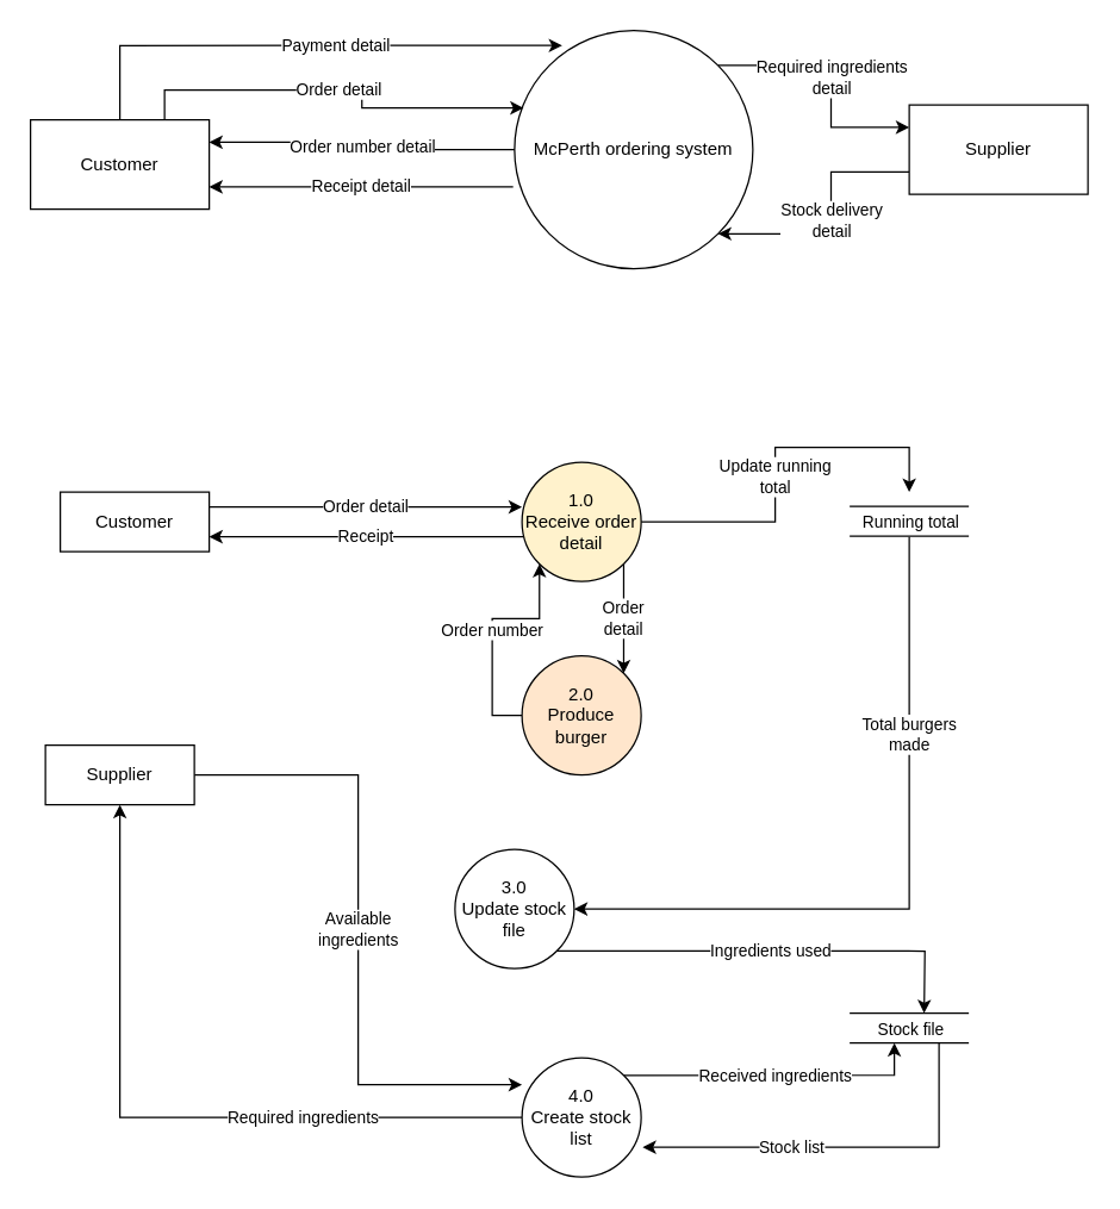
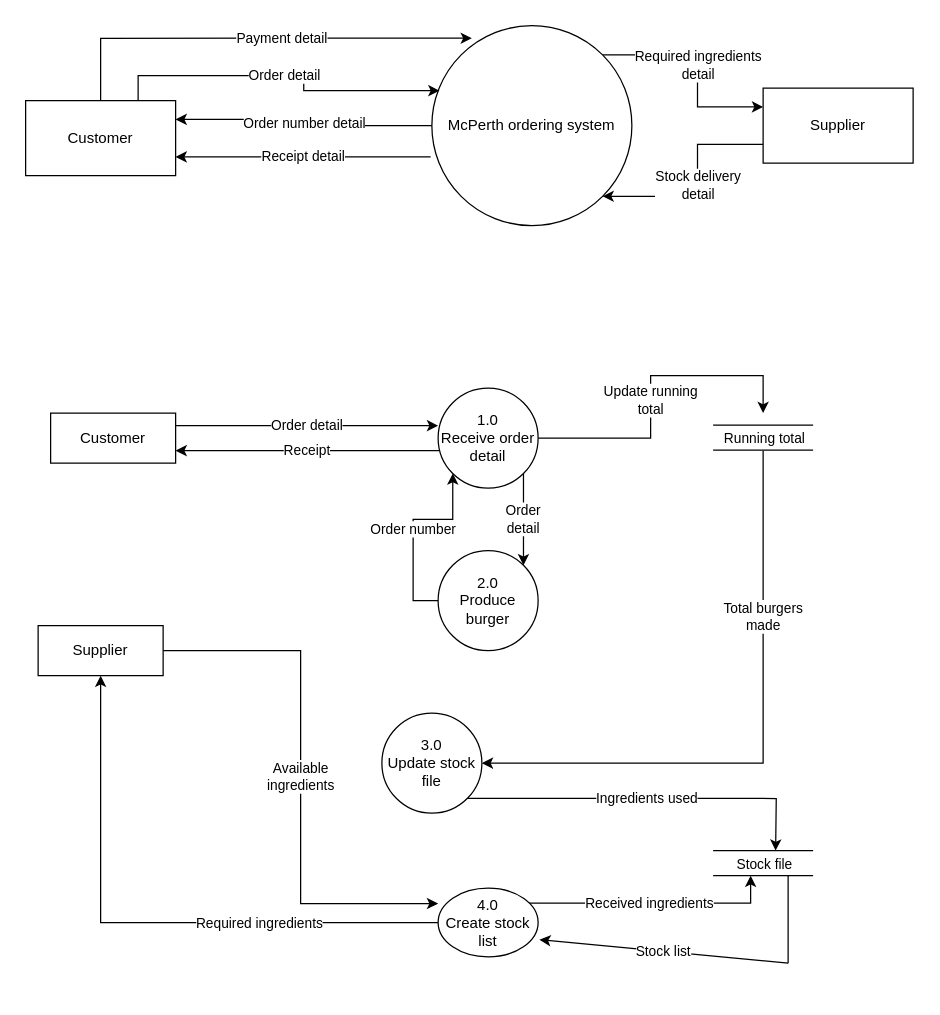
  <mxCell id="0" />
  <mxCell id="1" parent="0" />
  <mxCell id="2" value="Required ingredients &lt;br&gt;detail" style="edgeStyle=orthogonalEdgeStyle;rounded=0;orthogonalLoop=1;jettySize=auto;html=1;exitX=1;exitY=0;exitDx=0;exitDy=0;entryX=0;entryY=0.25;entryDx=0;entryDy=0;" edge="1" parent="1" source="3" target="10"><mxGeometry relative="1" as="geometry" /></mxCell>
  <mxCell id="3" value="McPerth ordering system" style="ellipse;whiteSpace=wrap;html=1;" vertex="1" parent="1"><mxGeometry x="345" y="20" width="160" height="160" as="geometry" /></mxCell>
  <mxCell id="4" value="Order detail" style="edgeStyle=orthogonalEdgeStyle;rounded=0;orthogonalLoop=1;jettySize=auto;html=1;exitX=0.75;exitY=0;exitDx=0;exitDy=0;entryX=0.038;entryY=0.325;entryDx=0;entryDy=0;entryPerimeter=0;" edge="1" parent="1" source="8" target="3"><mxGeometry relative="1" as="geometry" /></mxCell>
  <mxCell id="5" value="Payment detail" style="edgeStyle=orthogonalEdgeStyle;rounded=0;orthogonalLoop=1;jettySize=auto;html=1;exitX=0.5;exitY=0;exitDx=0;exitDy=0;entryX=0.2;entryY=0.063;entryDx=0;entryDy=0;entryPerimeter=0;" edge="1" parent="1" source="8" target="3"><mxGeometry x="0.126" relative="1" as="geometry"><mxPoint as="offset" /></mxGeometry></mxCell>
  <mxCell id="6" value="Order number&amp;nbsp;detail" style="edgeStyle=orthogonalEdgeStyle;rounded=0;orthogonalLoop=1;jettySize=auto;html=1;exitX=0;exitY=0.5;exitDx=0;exitDy=0;entryX=1;entryY=0.25;entryDx=0;entryDy=0;" edge="1" parent="1" source="3" target="8"><mxGeometry relative="1" as="geometry" /></mxCell>
  <mxCell id="7" value="Receipt detail" style="edgeStyle=orthogonalEdgeStyle;rounded=0;orthogonalLoop=1;jettySize=auto;html=1;exitX=-0.006;exitY=0.656;exitDx=0;exitDy=0;entryX=1;entryY=0.75;entryDx=0;entryDy=0;exitPerimeter=0;" edge="1" parent="1" source="3" target="8"><mxGeometry relative="1" as="geometry" /></mxCell>
  <mxCell id="8" value="Customer" style="rounded=0;whiteSpace=wrap;html=1;" vertex="1" parent="1"><mxGeometry x="20" y="80" width="120" height="60" as="geometry" /></mxCell>
  <mxCell id="9" value="Stock delivery &lt;br&gt;detail" style="edgeStyle=orthogonalEdgeStyle;rounded=0;orthogonalLoop=1;jettySize=auto;html=1;exitX=0;exitY=0.75;exitDx=0;exitDy=0;entryX=1;entryY=1;entryDx=0;entryDy=0;" edge="1" parent="1" source="10" target="3"><mxGeometry relative="1" as="geometry" /></mxCell>
  <mxCell id="10" value="Supplier" style="rounded=0;whiteSpace=wrap;html=1;" vertex="1" parent="1"><mxGeometry x="610" y="70" width="120" height="60" as="geometry" /></mxCell>
  <mxCell id="11" value="Update running &lt;br&gt;total" style="edgeStyle=orthogonalEdgeStyle;rounded=0;orthogonalLoop=1;jettySize=auto;html=1;exitX=1;exitY=0.5;exitDx=0;exitDy=0;" edge="1" parent="1" source="13"><mxGeometry x="-0.077" relative="1" as="geometry"><mxPoint x="610" y="330" as="targetPoint" /><Array as="points"><mxPoint x="520" y="350" /><mxPoint x="520" y="300" /><mxPoint x="610" y="300" /></Array><mxPoint as="offset" /></mxGeometry></mxCell>
  <mxCell id="12" value="Order &lt;br&gt;detail" style="edgeStyle=orthogonalEdgeStyle;rounded=0;orthogonalLoop=1;jettySize=auto;html=1;exitX=1;exitY=1;exitDx=0;exitDy=0;entryX=1;entryY=0;entryDx=0;entryDy=0;" edge="1" parent="1" source="13" target="23"><mxGeometry relative="1" as="geometry" /></mxCell>
- <mxCell id="13" value="1.0&lt;br&gt;Receive order detail" style="ellipse;whiteSpace=wrap;html=1;fillColor=#fff2cc;" vertex="1" parent="1"><mxGeometry x="350" y="310" width="80" height="80" as="geometry" /></mxCell>
+ <mxCell id="13" value="1.0&lt;br&gt;Receive order detail" style="ellipse;whiteSpace=wrap;html=1;" vertex="1" parent="1"><mxGeometry x="350" y="310" width="80" height="80" as="geometry" /></mxCell>
  <mxCell id="14" value="Order detail" style="edgeStyle=orthogonalEdgeStyle;rounded=0;orthogonalLoop=1;jettySize=auto;html=1;exitX=1;exitY=0.25;exitDx=0;exitDy=0;entryX=0;entryY=0.375;entryDx=0;entryDy=0;entryPerimeter=0;" edge="1" parent="1" source="16" target="13"><mxGeometry relative="1" as="geometry" /></mxCell>
  <mxCell id="15" value="Receipt" style="edgeStyle=orthogonalEdgeStyle;rounded=0;orthogonalLoop=1;jettySize=auto;html=1;exitX=0.013;exitY=0.625;exitDx=0;exitDy=0;entryX=1;entryY=0.75;entryDx=0;entryDy=0;exitPerimeter=0;" edge="1" parent="1" source="13" target="16"><mxGeometry relative="1" as="geometry" /></mxCell>
  <mxCell id="16" value="Customer" style="rounded=0;whiteSpace=wrap;html=1;" vertex="1" parent="1"><mxGeometry x="40" y="330" width="100" height="40" as="geometry" /></mxCell>
  <mxCell id="17" value="Available &lt;br&gt;ingredients" style="edgeStyle=orthogonalEdgeStyle;rounded=0;orthogonalLoop=1;jettySize=auto;html=1;exitX=1;exitY=0.5;exitDx=0;exitDy=0;entryX=0;entryY=0.225;entryDx=0;entryDy=0;entryPerimeter=0;" edge="1" parent="1" source="18" target="29"><mxGeometry relative="1" as="geometry" /></mxCell>
  <mxCell id="18" value="Supplier" style="rounded=0;whiteSpace=wrap;html=1;" vertex="1" parent="1"><mxGeometry x="30" y="500" width="100" height="40" as="geometry" /></mxCell>
  <mxCell id="19" value="" style="endArrow=none;html=1;" edge="1" parent="1"><mxGeometry width="50" height="50" relative="1" as="geometry"><mxPoint x="570" y="339.5" as="sourcePoint" /><mxPoint x="650" y="339.5" as="targetPoint" /></mxGeometry></mxCell>
  <mxCell id="20" value="Running total" style="edgeLabel;html=1;align=center;verticalAlign=middle;resizable=0;points=[];" vertex="1" connectable="0" parent="19"><mxGeometry x="-0.5" y="-10" relative="1" as="geometry"><mxPoint x="20" as="offset" /></mxGeometry></mxCell>
  <mxCell id="21" value="" style="endArrow=none;html=1;" edge="1" parent="1"><mxGeometry width="50" height="50" relative="1" as="geometry"><mxPoint x="570" y="359.5" as="sourcePoint" /><mxPoint x="650" y="359.5" as="targetPoint" /></mxGeometry></mxCell>
  <mxCell id="22" value="Order number" style="edgeStyle=orthogonalEdgeStyle;rounded=0;orthogonalLoop=1;jettySize=auto;html=1;exitX=0;exitY=0.5;exitDx=0;exitDy=0;entryX=0;entryY=1;entryDx=0;entryDy=0;" edge="1" parent="1" source="23" target="13"><mxGeometry relative="1" as="geometry" /></mxCell>
- <mxCell id="23" value="2.0&lt;br&gt;Produce burger" style="ellipse;whiteSpace=wrap;html=1;fillColor=#ffe6cc;" vertex="1" parent="1"><mxGeometry x="350" y="440" width="80" height="80" as="geometry" /></mxCell>
+ <mxCell id="23" value="2.0&lt;br&gt;Produce burger" style="ellipse;whiteSpace=wrap;html=1;" vertex="1" parent="1"><mxGeometry x="350" y="440" width="80" height="80" as="geometry" /></mxCell>
  <mxCell id="24" value="Total burgers &lt;br&gt;made" style="edgeStyle=orthogonalEdgeStyle;rounded=0;orthogonalLoop=1;jettySize=auto;html=1;exitX=1;exitY=0.5;exitDx=0;exitDy=0;entryX=1;entryY=0.5;entryDx=0;entryDy=0;" edge="1" parent="1" target="26"><mxGeometry x="-0.442" relative="1" as="geometry"><mxPoint x="610" y="360" as="sourcePoint" /><Array as="points"><mxPoint x="610" y="610" /></Array><mxPoint as="offset" /></mxGeometry></mxCell>
  <mxCell id="25" value="Ingredients used" style="edgeStyle=orthogonalEdgeStyle;rounded=0;orthogonalLoop=1;jettySize=auto;html=1;exitX=1;exitY=1;exitDx=0;exitDy=0;" edge="1" parent="1" source="26"><mxGeometry relative="1" as="geometry"><mxPoint x="620" y="680" as="targetPoint" /></mxGeometry></mxCell>
  <mxCell id="26" value="3.0&lt;br&gt;Update stock file" style="ellipse;whiteSpace=wrap;html=1;" vertex="1" parent="1"><mxGeometry x="305" y="570" width="80" height="80" as="geometry" /></mxCell>
  <mxCell id="27" value="Required ingredients" style="edgeStyle=orthogonalEdgeStyle;rounded=0;orthogonalLoop=1;jettySize=auto;html=1;exitX=0;exitY=0.5;exitDx=0;exitDy=0;entryX=0.5;entryY=1;entryDx=0;entryDy=0;" edge="1" parent="1" source="29" target="18"><mxGeometry x="-0.388" relative="1" as="geometry"><mxPoint as="offset" /></mxGeometry></mxCell>
  <mxCell id="28" value="Received ingredients" style="edgeStyle=orthogonalEdgeStyle;rounded=0;orthogonalLoop=1;jettySize=auto;html=1;exitX=1;exitY=0;exitDx=0;exitDy=0;" edge="1" parent="1" source="29"><mxGeometry relative="1" as="geometry"><mxPoint x="600" y="700" as="targetPoint" /><Array as="points"><mxPoint x="600" y="722" /></Array></mxGeometry></mxCell>
- <mxCell id="29" value="4.0&lt;br&gt;Create stock list" style="ellipse;whiteSpace=wrap;html=1;" vertex="1" parent="1"><mxGeometry x="350" y="710" width="80" height="80" as="geometry" /></mxCell>
+ <mxCell id="29" value="4.0&lt;br&gt;Create stock list" style="ellipse;whiteSpace=wrap;html=1;" vertex="1" parent="1"><mxGeometry x="350" y="710" width="80" height="55" as="geometry" /></mxCell>
  <mxCell id="30" value="" style="endArrow=none;html=1;" edge="1" parent="1"><mxGeometry width="50" height="50" relative="1" as="geometry"><mxPoint x="570" y="680" as="sourcePoint" /><mxPoint x="650" y="680" as="targetPoint" /></mxGeometry></mxCell>
  <mxCell id="31" value="Stock file" style="edgeLabel;html=1;align=center;verticalAlign=middle;resizable=0;points=[];" vertex="1" connectable="0" parent="30"><mxGeometry x="-0.5" y="-10" relative="1" as="geometry"><mxPoint x="20" as="offset" /></mxGeometry></mxCell>
  <mxCell id="32" value="" style="endArrow=none;html=1;" edge="1" parent="1"><mxGeometry width="50" height="50" relative="1" as="geometry"><mxPoint x="570" y="700" as="sourcePoint" /><mxPoint x="650" y="700" as="targetPoint" /></mxGeometry></mxCell>
  <mxCell id="33" value="" style="endArrow=none;html=1;" edge="1" parent="1"><mxGeometry width="50" height="50" relative="1" as="geometry"><mxPoint x="630" y="770" as="sourcePoint" /><mxPoint x="630" y="700" as="targetPoint" /></mxGeometry></mxCell>
  <mxCell id="34" value="Stock list" style="endArrow=classic;html=1;entryX=1.013;entryY=0.75;entryDx=0;entryDy=0;entryPerimeter=0;" edge="1" parent="1" target="29"><mxGeometry width="50" height="50" relative="1" as="geometry"><mxPoint x="630" y="770" as="sourcePoint" /><mxPoint x="560" y="800" as="targetPoint" /></mxGeometry></mxCell>
